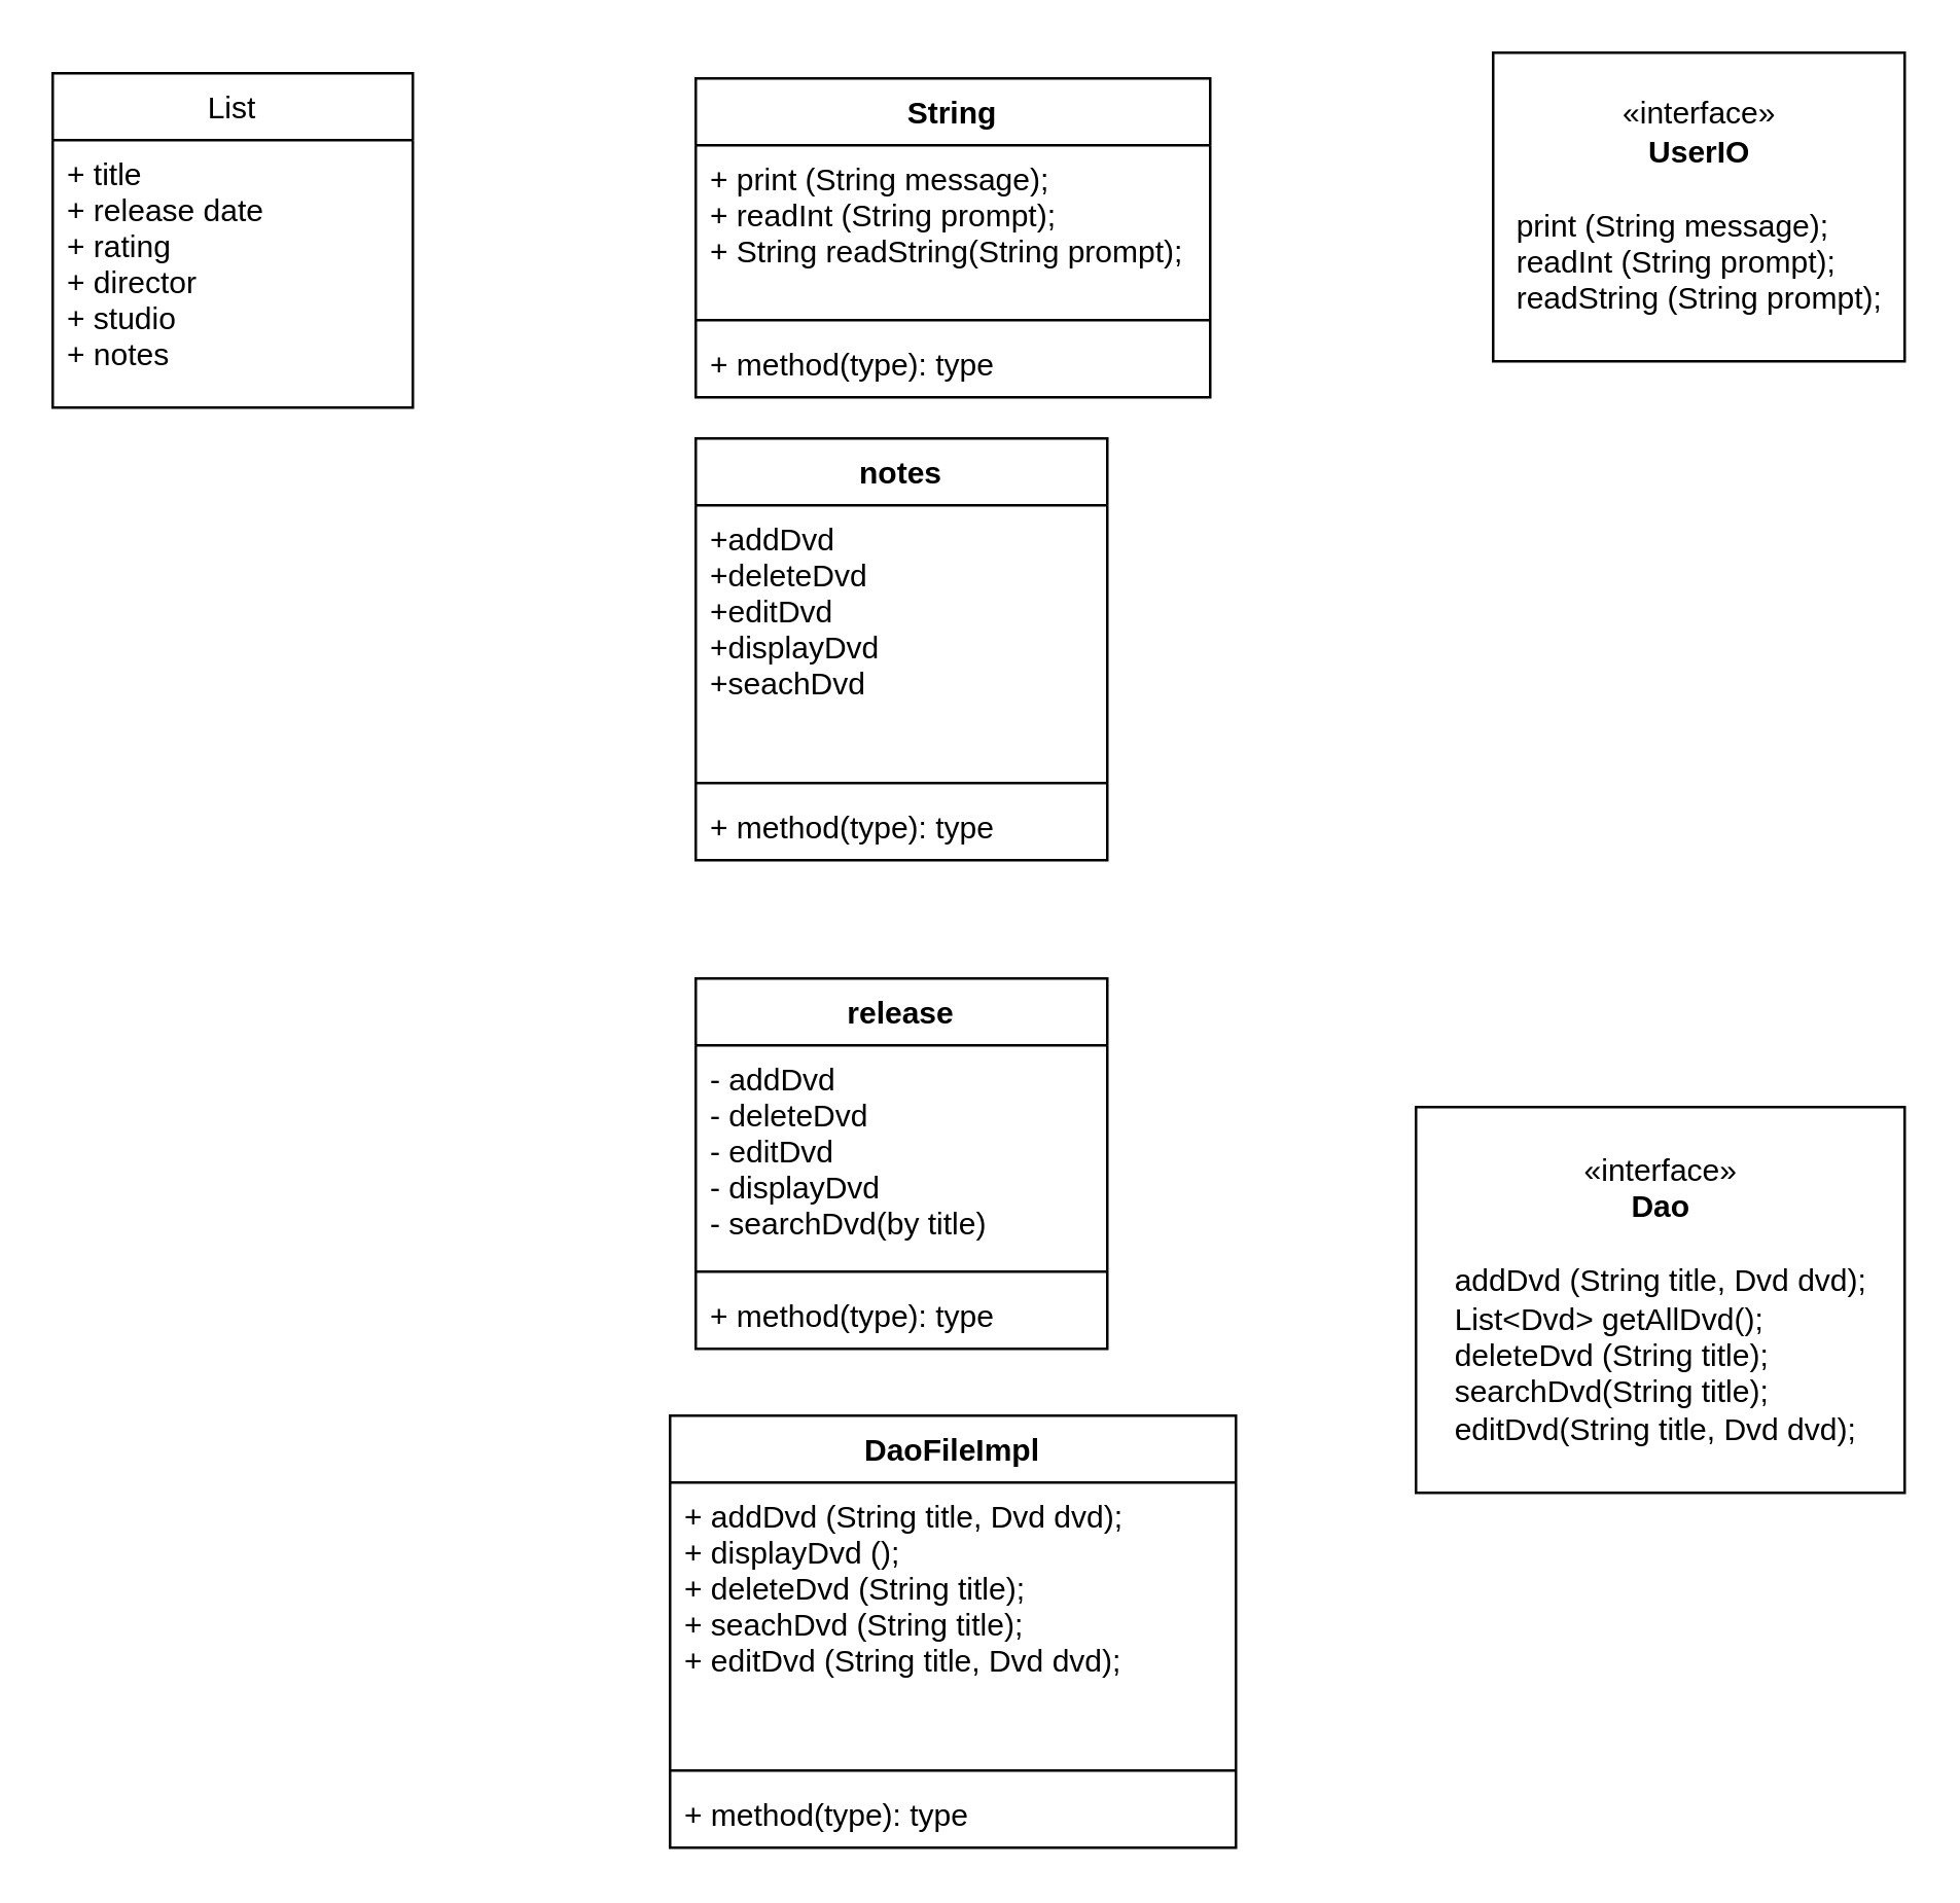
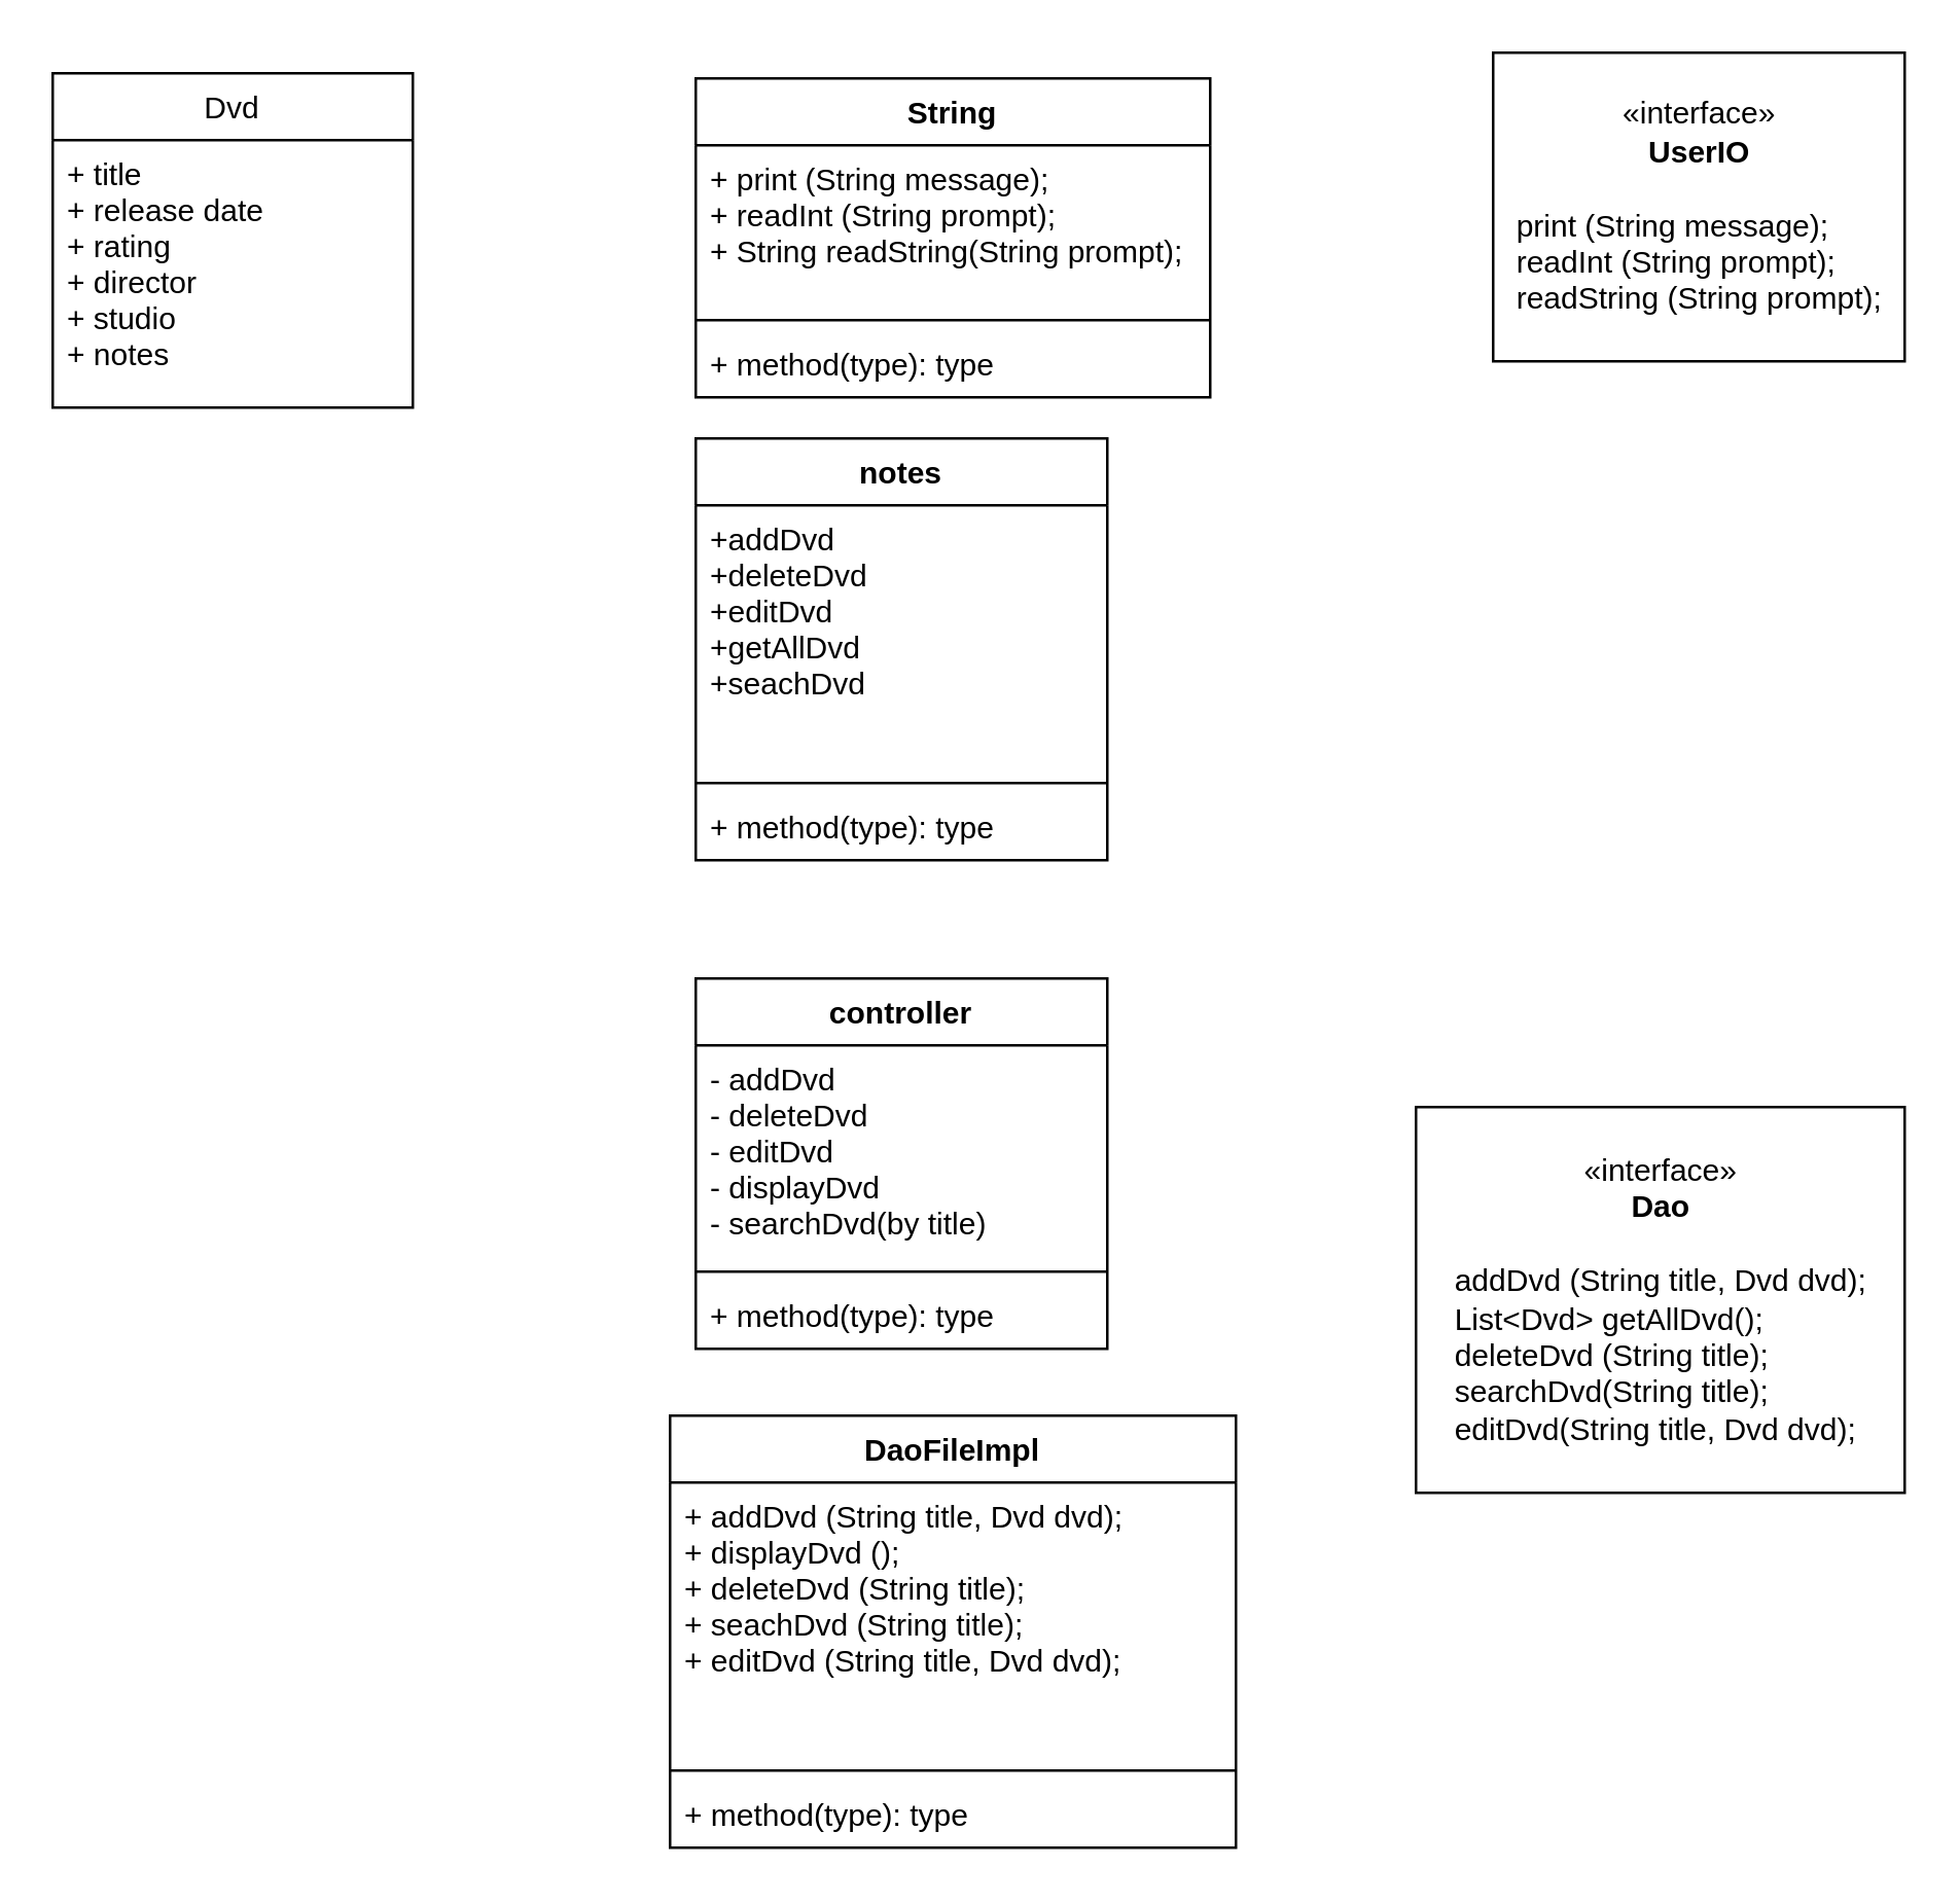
  <mxCell id="0" />
  <mxCell id="1" parent="0" />
  <mxCell id="2" value="String" style="swimlane;fontStyle=1;align=center;verticalAlign=top;childLayout=stackLayout;horizontal=1;startSize=26;horizontalStack=0;resizeParent=1;resizeParentMax=0;resizeLast=0;collapsible=1;marginBottom=0;" parent="1" vertex="1"><mxGeometry x="270" y="30" width="200" height="124" as="geometry" /></mxCell>
  <mxCell id="3" value="+ print (String message);&#10;+ readInt (String prompt);&#10;+ String readString(String prompt);" style="text;strokeColor=none;fillColor=none;align=left;verticalAlign=top;spacingLeft=4;spacingRight=4;overflow=hidden;rotatable=0;points=[[0,0.5],[1,0.5]];portConstraint=eastwest;" parent="2" vertex="1"><mxGeometry y="26" width="200" height="64" as="geometry" /></mxCell>
  <mxCell id="4" value="" style="line;strokeWidth=1;fillColor=none;align=left;verticalAlign=middle;spacingTop=-1;spacingLeft=3;spacingRight=3;rotatable=0;labelPosition=right;points=[];portConstraint=eastwest;strokeColor=inherit;" parent="2" vertex="1"><mxGeometry y="90" width="200" height="8" as="geometry" /></mxCell>
  <mxCell id="5" value="+ method(type): type" style="text;strokeColor=none;fillColor=none;align=left;verticalAlign=top;spacingLeft=4;spacingRight=4;overflow=hidden;rotatable=0;points=[[0,0.5],[1,0.5]];portConstraint=eastwest;" parent="2" vertex="1"><mxGeometry y="98" width="200" height="26" as="geometry" /></mxCell>
  <mxCell id="6" value="notes" style="swimlane;fontStyle=1;align=center;verticalAlign=top;childLayout=stackLayout;horizontal=1;startSize=26;horizontalStack=0;resizeParent=1;resizeParentMax=0;resizeLast=0;collapsible=1;marginBottom=0;" parent="1" vertex="1"><mxGeometry x="270" y="170" width="160" height="164" as="geometry" /></mxCell>
- <mxCell id="7" value="+addDvd&#10;+deleteDvd&#10;+editDvd&#10;+displayDvd&#10;+seachDvd" style="text;strokeColor=none;fillColor=none;align=left;verticalAlign=top;spacingLeft=4;spacingRight=4;overflow=hidden;rotatable=0;points=[[0,0.5],[1,0.5]];portConstraint=eastwest;" parent="6" vertex="1"><mxGeometry y="26" width="160" height="104" as="geometry" /></mxCell>
+ <mxCell id="7" value="+addDvd&#10;+deleteDvd&#10;+editDvd&#10;+getAllDvd&#10;+seachDvd" style="text;strokeColor=none;fillColor=none;align=left;verticalAlign=top;spacingLeft=4;spacingRight=4;overflow=hidden;rotatable=0;points=[[0,0.5],[1,0.5]];portConstraint=eastwest;" parent="6" vertex="1"><mxGeometry y="26" width="160" height="104" as="geometry" /></mxCell>
  <mxCell id="8" value="" style="line;strokeWidth=1;fillColor=none;align=left;verticalAlign=middle;spacingTop=-1;spacingLeft=3;spacingRight=3;rotatable=0;labelPosition=right;points=[];portConstraint=eastwest;strokeColor=inherit;" parent="6" vertex="1"><mxGeometry y="130" width="160" height="8" as="geometry" /></mxCell>
  <mxCell id="9" value="+ method(type): type" style="text;strokeColor=none;fillColor=none;align=left;verticalAlign=top;spacingLeft=4;spacingRight=4;overflow=hidden;rotatable=0;points=[[0,0.5],[1,0.5]];portConstraint=eastwest;" parent="6" vertex="1"><mxGeometry y="138" width="160" height="26" as="geometry" /></mxCell>
- <mxCell id="10" value="release" style="swimlane;fontStyle=1;align=center;verticalAlign=top;childLayout=stackLayout;horizontal=1;startSize=26;horizontalStack=0;resizeParent=1;resizeParentMax=0;resizeLast=0;collapsible=1;marginBottom=0;" parent="1" vertex="1"><mxGeometry x="270" y="380" width="160" height="144" as="geometry"><mxRectangle x="280" y="300" width="100" height="30" as="alternateBounds" /></mxGeometry></mxCell>
+ <mxCell id="10" value="controller" style="swimlane;fontStyle=1;align=center;verticalAlign=top;childLayout=stackLayout;horizontal=1;startSize=26;horizontalStack=0;resizeParent=1;resizeParentMax=0;resizeLast=0;collapsible=1;marginBottom=0;" parent="1" vertex="1"><mxGeometry x="270" y="380" width="160" height="144" as="geometry"><mxRectangle x="280" y="300" width="100" height="30" as="alternateBounds" /></mxGeometry></mxCell>
  <mxCell id="11" value="- addDvd&#10;- deleteDvd&#10;- editDvd&#10;- displayDvd&#10;- searchDvd(by title)&#10;" style="text;strokeColor=none;fillColor=none;align=left;verticalAlign=top;spacingLeft=4;spacingRight=4;overflow=hidden;rotatable=0;points=[[0,0.5],[1,0.5]];portConstraint=eastwest;" parent="10" vertex="1"><mxGeometry y="26" width="160" height="84" as="geometry" /></mxCell>
  <mxCell id="12" value="" style="line;strokeWidth=1;fillColor=none;align=left;verticalAlign=middle;spacingTop=-1;spacingLeft=3;spacingRight=3;rotatable=0;labelPosition=right;points=[];portConstraint=eastwest;strokeColor=inherit;" parent="10" vertex="1"><mxGeometry y="110" width="160" height="8" as="geometry" /></mxCell>
  <mxCell id="13" value="+ method(type): type" style="text;strokeColor=none;fillColor=none;align=left;verticalAlign=top;spacingLeft=4;spacingRight=4;overflow=hidden;rotatable=0;points=[[0,0.5],[1,0.5]];portConstraint=eastwest;" parent="10" vertex="1"><mxGeometry y="118" width="160" height="26" as="geometry" /></mxCell>
  <mxCell id="14" value="DaoFileImpl" style="swimlane;fontStyle=1;align=center;verticalAlign=top;childLayout=stackLayout;horizontal=1;startSize=26;horizontalStack=0;resizeParent=1;resizeParentMax=0;resizeLast=0;collapsible=1;marginBottom=0;" parent="1" vertex="1"><mxGeometry x="260" y="550" width="220" height="168" as="geometry" /></mxCell>
  <mxCell id="15" value="+ addDvd (String title, Dvd dvd); &#10;+ displayDvd ();&#10;+ deleteDvd (String title);&#10;+ seachDvd (String title);&#10;+ editDvd (String title, Dvd dvd);&#10;" style="text;strokeColor=none;fillColor=none;align=left;verticalAlign=top;spacingLeft=4;spacingRight=4;overflow=hidden;rotatable=0;points=[[0,0.5],[1,0.5]];portConstraint=eastwest;" parent="14" vertex="1"><mxGeometry y="26" width="220" height="108" as="geometry" /></mxCell>
  <mxCell id="16" value="" style="line;strokeWidth=1;fillColor=none;align=left;verticalAlign=middle;spacingTop=-1;spacingLeft=3;spacingRight=3;rotatable=0;labelPosition=right;points=[];portConstraint=eastwest;strokeColor=inherit;" parent="14" vertex="1"><mxGeometry y="134" width="220" height="8" as="geometry" /></mxCell>
  <mxCell id="17" value="+ method(type): type" style="text;strokeColor=none;fillColor=none;align=left;verticalAlign=top;spacingLeft=4;spacingRight=4;overflow=hidden;rotatable=0;points=[[0,0.5],[1,0.5]];portConstraint=eastwest;" parent="14" vertex="1"><mxGeometry y="142" width="220" height="26" as="geometry" /></mxCell>
  <mxCell id="18" value="«interface»&lt;br&gt;&lt;b&gt;UserIO&lt;br&gt;&lt;/b&gt;&lt;br&gt;&lt;div style=&quot;text-align: left;&quot;&gt;&lt;span style=&quot;background-color: initial;&quot;&gt;print (String message);&lt;/span&gt;&lt;/div&gt;&lt;div style=&quot;text-align: left;&quot;&gt;&lt;span style=&quot;background-color: initial;&quot;&gt;readInt (String prompt);&lt;/span&gt;&lt;/div&gt;readString (String prompt);" style="html=1;" parent="1" vertex="1"><mxGeometry x="580" y="20" width="160" height="120" as="geometry" /></mxCell>
  <mxCell id="19" value="«interface»&lt;br&gt;&lt;b&gt;Dao&lt;br&gt;&lt;/b&gt;&lt;br&gt;addDvd (String title, Dvd dvd);&lt;br&gt;&lt;div style=&quot;text-align: left;&quot;&gt;&lt;span style=&quot;background-color: initial;&quot;&gt;List&amp;lt;Dvd&amp;gt; getAllDvd();&lt;/span&gt;&lt;/div&gt;&lt;div style=&quot;text-align: left;&quot;&gt;&lt;span style=&quot;background-color: initial;&quot;&gt;deleteDvd (String title);&lt;/span&gt;&lt;/div&gt;&lt;div style=&quot;text-align: left;&quot;&gt;&lt;span style=&quot;background-color: initial;&quot;&gt;searchDvd(String title);&lt;/span&gt;&lt;br&gt;&lt;/div&gt;&lt;div style=&quot;text-align: left;&quot;&gt;&lt;span style=&quot;background-color: initial;&quot;&gt;editDvd(String title, Dvd dvd);&lt;/span&gt;&lt;/div&gt;" style="html=1;" parent="1" vertex="1"><mxGeometry x="550" y="430" width="190" height="150" as="geometry" /></mxCell>
- <mxCell id="20" value="List" style="swimlane;fontStyle=0;childLayout=stackLayout;horizontal=1;startSize=26;fillColor=none;horizontalStack=0;resizeParent=1;resizeParentMax=0;resizeLast=0;collapsible=1;marginBottom=0;" parent="1" vertex="1"><mxGeometry x="20" y="28" width="140" height="130" as="geometry" /></mxCell>
+ <mxCell id="20" value="Dvd" style="swimlane;fontStyle=0;childLayout=stackLayout;horizontal=1;startSize=26;fillColor=none;horizontalStack=0;resizeParent=1;resizeParentMax=0;resizeLast=0;collapsible=1;marginBottom=0;" parent="1" vertex="1"><mxGeometry x="20" y="28" width="140" height="130" as="geometry" /></mxCell>
  <mxCell id="21" value="+ title&#10;+ release date&#10;+ rating&#10;+ director&#10;+ studio&#10;+ notes" style="text;strokeColor=none;fillColor=none;align=left;verticalAlign=top;spacingLeft=4;spacingRight=4;overflow=hidden;rotatable=0;points=[[0,0.5],[1,0.5]];portConstraint=eastwest;" parent="20" vertex="1"><mxGeometry y="26" width="140" height="104" as="geometry" /></mxCell>
